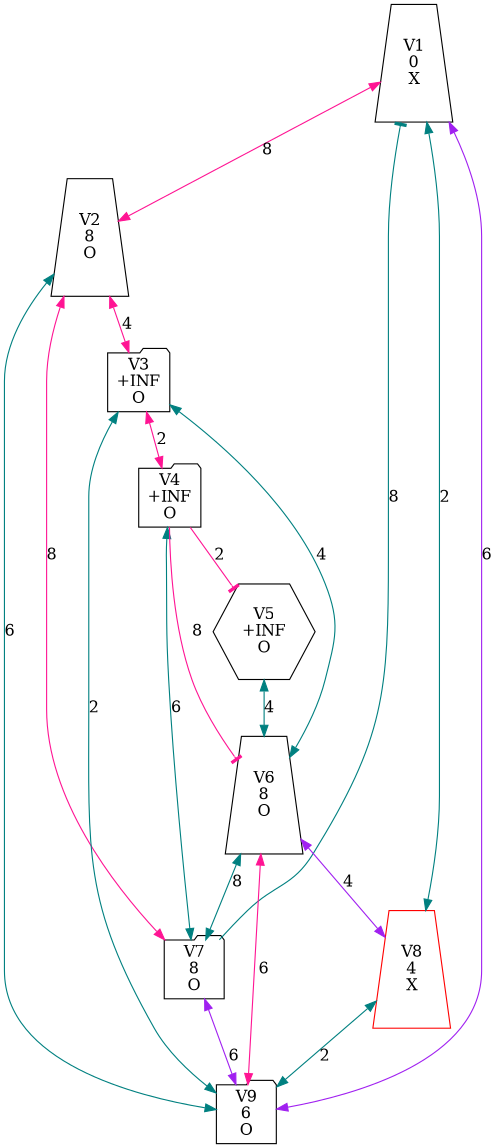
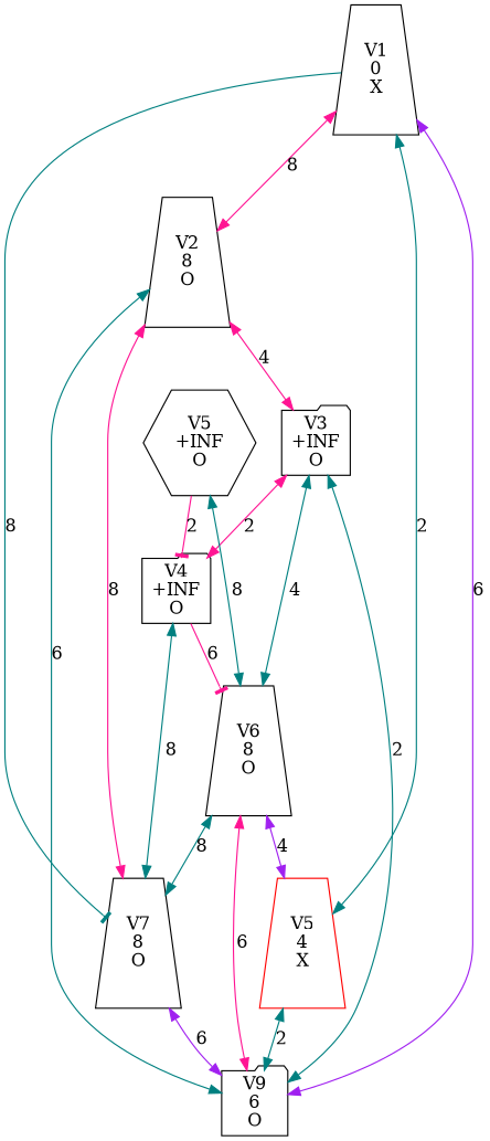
  digraph {
    node [shape=trapezium]
    edge [color=teal dir=both]
    n1 [label="V1\n0\nX"]
    n2 [label="V2\n8\nO"]
-   n3 [label="V7\n8\nO" shape=folder]
-   n4 [color=Red label="V8\n4\nX"]
+   n3 [label="V7\n8\nO"]
+   n4 [color=Red label="V5\n4\nX"]
    n5 [label="V9\n6\nO" shape=folder]
    n6 [label="V3\n+INF\nO" shape=folder]
    n7 [label="V4\n+INF\nO" shape=folder]
    n8 [label="V6\n8\nO"]
    n9 [label="V5\n+INF\nO" shape=hexagon]
    n1 -> n2 [color=deeppink label=8]
-   n3 -> n1 [arrowhead=tee label=8 dir=""]
+   n1 -> n3 [arrowhead=tee label=8 dir=""]
    n1 -> n4 [label=2]
    n1 -> n5 [color=purple label=6]
    n2 -> n3 [color=deeppink label=8]
    n2 -> n5 [label=6]
    n2 -> n6 [color=deeppink label=4]
    n3 -> n5 [color=purple label=6]
    n4 -> n5 [label=2]
    n6 -> n5 [label=2]
    n6 -> n7 [color=deeppink label=2]
    n6 -> n8 [label=4]
-   n7 -> n3 [label=6]
-   n7 -> n8 [arrowhead=tee color=deeppink label=8 dir=""]
-   n7 -> n9 [arrowhead=tee color=deeppink label=2 dir=""]
+   n7 -> n3 [label=8]
+   n7 -> n8 [arrowhead=tee color=deeppink label=6 dir=""]
+   n9 -> n7 [arrowhead=tee color=deeppink label=2 dir=""]
    n8 -> n3 [label=8]
    n8 -> n4 [color=purple label=4]
    n8 -> n5 [color=deeppink label=6]
-   n9 -> n8 [label=4]
+   n9 -> n8 [label=8]
  }
